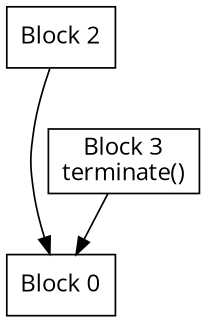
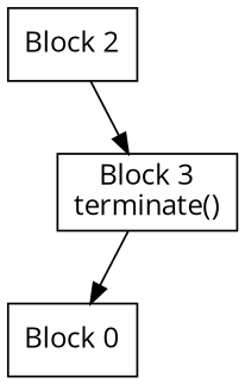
  digraph {
    fontname="Open Sans"
    node [fontname="Open Sans" shape=box]
    edge [fontname="Open Sans"]
    n1 [label="Block 0\n"]
    n2 [label="Block 3\nterminate()\n"]
    n3 [label="Block 2\n"]
    n2 -> n1
-   n3 -> n1
+   n3 -> n2
  }
